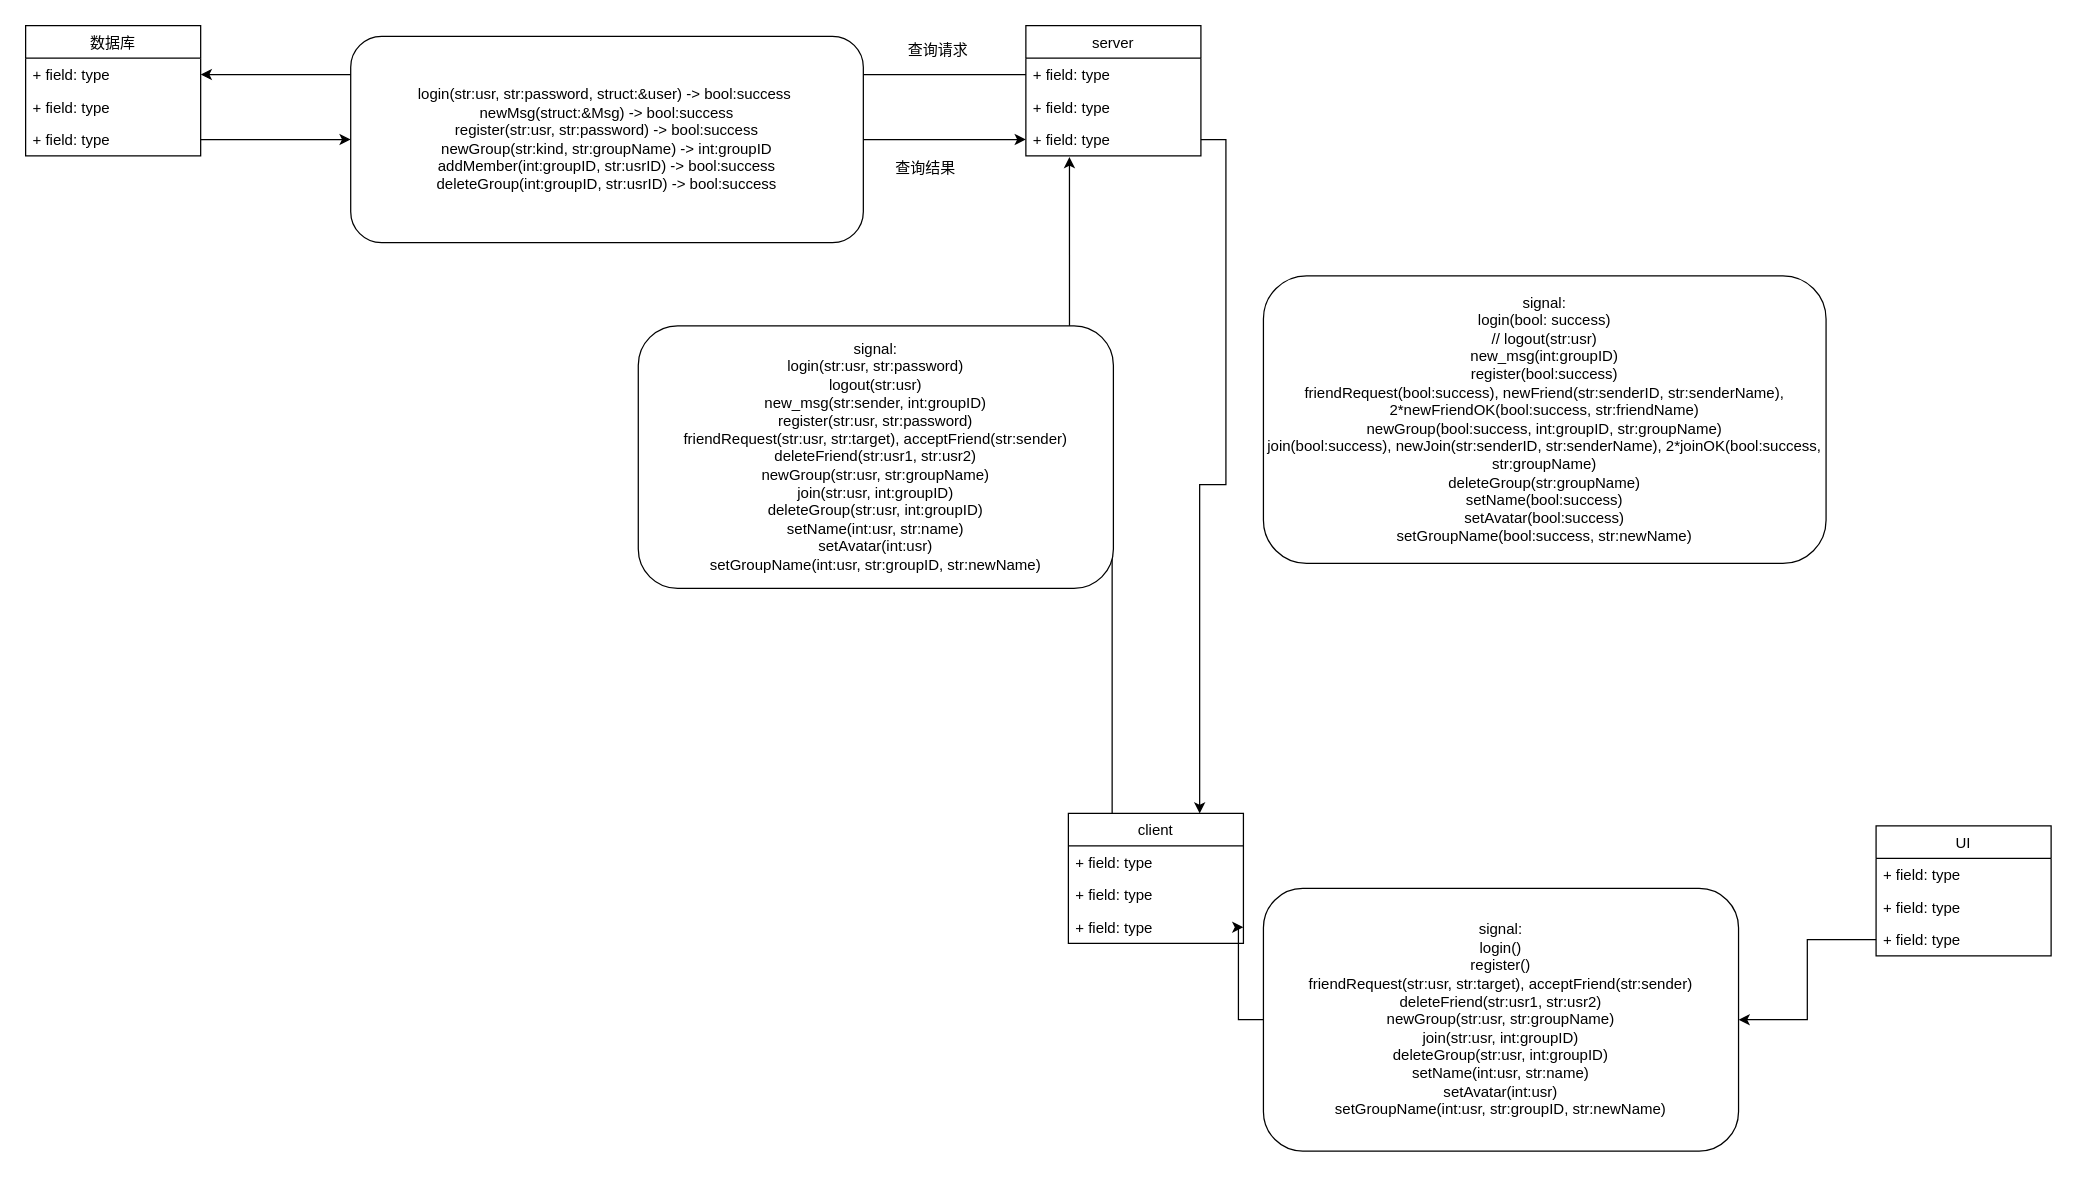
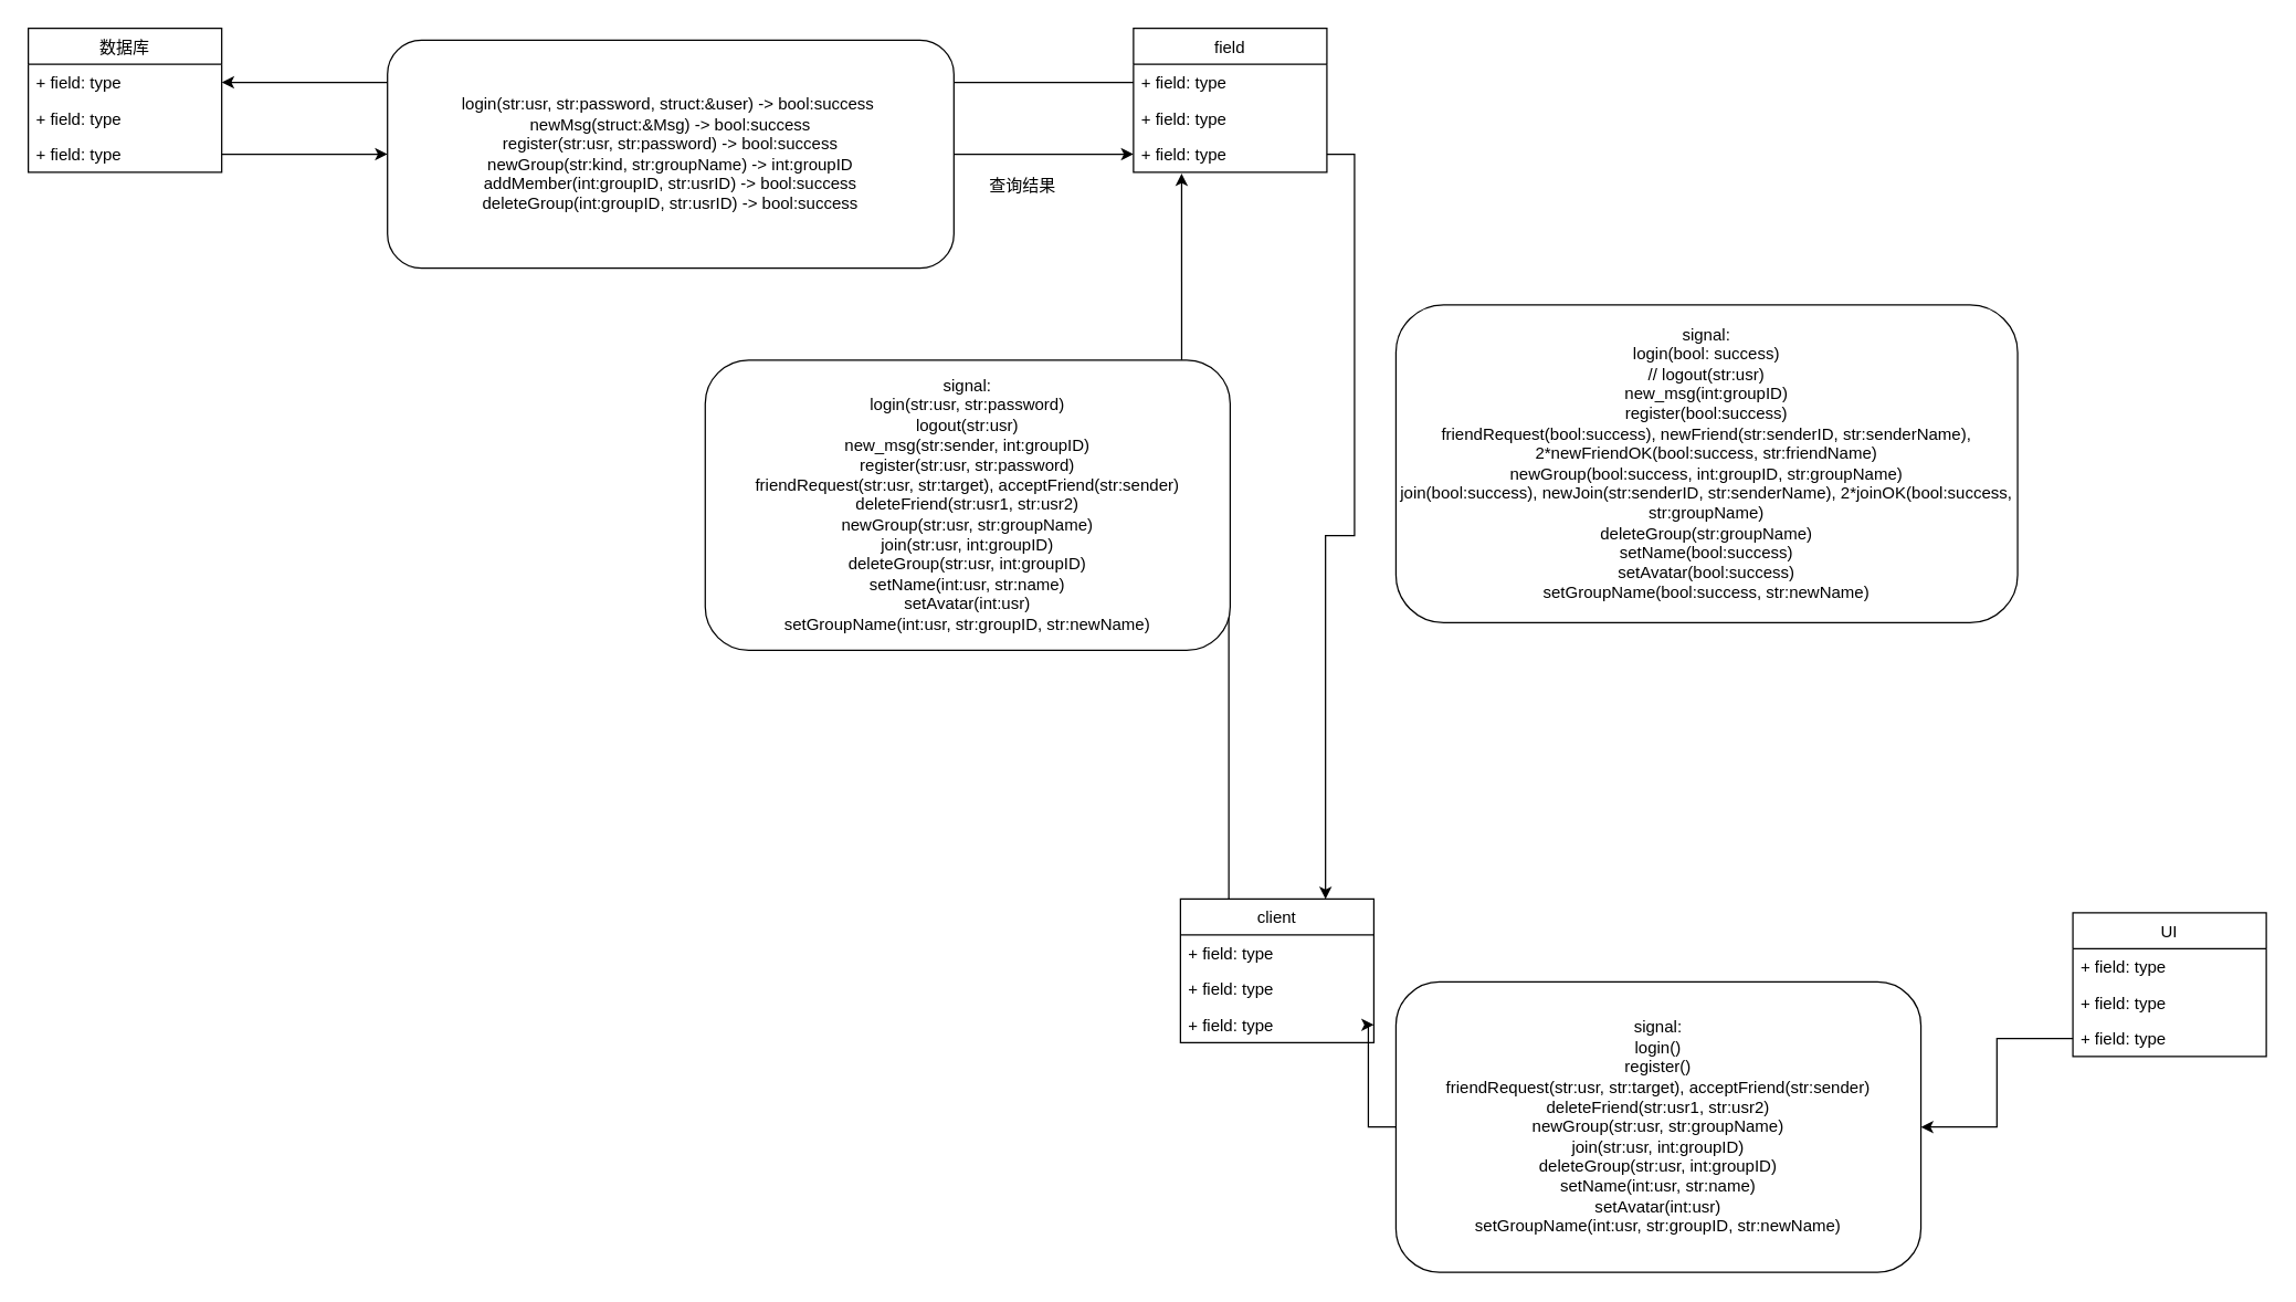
  <mxCell id="0" />
  <mxCell id="1" parent="0" />
  <mxCell id="2" value="数据库" style="swimlane;fontStyle=0;childLayout=stackLayout;horizontal=1;startSize=26;fillColor=none;horizontalStack=0;resizeParent=1;resizeParentMax=0;resizeLast=0;collapsible=1;marginBottom=0;" parent="1" vertex="1"><mxGeometry x="20" y="20" width="140" height="104" as="geometry" /></mxCell>
  <mxCell id="3" value="+ field: type" style="text;strokeColor=none;fillColor=none;align=left;verticalAlign=top;spacingLeft=4;spacingRight=4;overflow=hidden;rotatable=0;points=[[0,0.5],[1,0.5]];portConstraint=eastwest;" parent="2" vertex="1"><mxGeometry y="26" width="140" height="26" as="geometry" /></mxCell>
  <mxCell id="4" value="+ field: type" style="text;strokeColor=none;fillColor=none;align=left;verticalAlign=top;spacingLeft=4;spacingRight=4;overflow=hidden;rotatable=0;points=[[0,0.5],[1,0.5]];portConstraint=eastwest;" parent="2" vertex="1"><mxGeometry y="52" width="140" height="26" as="geometry" /></mxCell>
  <mxCell id="5" value="+ field: type" style="text;strokeColor=none;fillColor=none;align=left;verticalAlign=top;spacingLeft=4;spacingRight=4;overflow=hidden;rotatable=0;points=[[0,0.5],[1,0.5]];portConstraint=eastwest;" parent="2" vertex="1"><mxGeometry y="78" width="140" height="26" as="geometry" /></mxCell>
- <mxCell id="6" value="server" style="swimlane;fontStyle=0;childLayout=stackLayout;horizontal=1;startSize=26;fillColor=none;horizontalStack=0;resizeParent=1;resizeParentMax=0;resizeLast=0;collapsible=1;marginBottom=0;" parent="1" vertex="1"><mxGeometry x="820" y="20" width="140" height="104" as="geometry" /></mxCell>
+ <mxCell id="6" value="field" style="swimlane;fontStyle=0;childLayout=stackLayout;horizontal=1;startSize=26;fillColor=none;horizontalStack=0;resizeParent=1;resizeParentMax=0;resizeLast=0;collapsible=1;marginBottom=0;" parent="1" vertex="1"><mxGeometry x="820" y="20" width="140" height="104" as="geometry" /></mxCell>
  <mxCell id="7" value="+ field: type" style="text;strokeColor=none;fillColor=none;align=left;verticalAlign=top;spacingLeft=4;spacingRight=4;overflow=hidden;rotatable=0;points=[[0,0.5],[1,0.5]];portConstraint=eastwest;" parent="6" vertex="1"><mxGeometry y="26" width="140" height="26" as="geometry" /></mxCell>
  <mxCell id="8" value="+ field: type" style="text;strokeColor=none;fillColor=none;align=left;verticalAlign=top;spacingLeft=4;spacingRight=4;overflow=hidden;rotatable=0;points=[[0,0.5],[1,0.5]];portConstraint=eastwest;" parent="6" vertex="1"><mxGeometry y="52" width="140" height="26" as="geometry" /></mxCell>
  <mxCell id="9" value="+ field: type" style="text;strokeColor=none;fillColor=none;align=left;verticalAlign=top;spacingLeft=4;spacingRight=4;overflow=hidden;rotatable=0;points=[[0,0.5],[1,0.5]];portConstraint=eastwest;" parent="6" vertex="1"><mxGeometry y="78" width="140" height="26" as="geometry" /></mxCell>
  <mxCell id="10" style="edgeStyle=orthogonalEdgeStyle;rounded=0;orthogonalLoop=1;jettySize=auto;html=1;exitX=0.25;exitY=0;exitDx=0;exitDy=0;entryX=0.249;entryY=1.038;entryDx=0;entryDy=0;entryPerimeter=0;" parent="1" source="11" target="9" edge="1"><mxGeometry relative="1" as="geometry" /></mxCell>
  <mxCell id="11" value="client" style="swimlane;fontStyle=0;childLayout=stackLayout;horizontal=1;startSize=26;fillColor=none;horizontalStack=0;resizeParent=1;resizeParentMax=0;resizeLast=0;collapsible=1;marginBottom=0;" parent="1" vertex="1"><mxGeometry x="854" y="650" width="140" height="104" as="geometry" /></mxCell>
  <mxCell id="12" value="+ field: type" style="text;strokeColor=none;fillColor=none;align=left;verticalAlign=top;spacingLeft=4;spacingRight=4;overflow=hidden;rotatable=0;points=[[0,0.5],[1,0.5]];portConstraint=eastwest;" parent="11" vertex="1"><mxGeometry y="26" width="140" height="26" as="geometry" /></mxCell>
  <mxCell id="13" value="+ field: type" style="text;strokeColor=none;fillColor=none;align=left;verticalAlign=top;spacingLeft=4;spacingRight=4;overflow=hidden;rotatable=0;points=[[0,0.5],[1,0.5]];portConstraint=eastwest;" parent="11" vertex="1"><mxGeometry y="52" width="140" height="26" as="geometry" /></mxCell>
  <mxCell id="14" value="+ field: type" style="text;strokeColor=none;fillColor=none;align=left;verticalAlign=top;spacingLeft=4;spacingRight=4;overflow=hidden;rotatable=0;points=[[0,0.5],[1,0.5]];portConstraint=eastwest;" parent="11" vertex="1"><mxGeometry y="78" width="140" height="26" as="geometry" /></mxCell>
  <mxCell id="15" value="UI" style="swimlane;fontStyle=0;childLayout=stackLayout;horizontal=1;startSize=26;fillColor=none;horizontalStack=0;resizeParent=1;resizeParentMax=0;resizeLast=0;collapsible=1;marginBottom=0;" parent="1" vertex="1"><mxGeometry x="1500" y="660" width="140" height="104" as="geometry" /></mxCell>
  <mxCell id="16" value="+ field: type" style="text;strokeColor=none;fillColor=none;align=left;verticalAlign=top;spacingLeft=4;spacingRight=4;overflow=hidden;rotatable=0;points=[[0,0.5],[1,0.5]];portConstraint=eastwest;" parent="15" vertex="1"><mxGeometry y="26" width="140" height="26" as="geometry" /></mxCell>
  <mxCell id="17" value="+ field: type" style="text;strokeColor=none;fillColor=none;align=left;verticalAlign=top;spacingLeft=4;spacingRight=4;overflow=hidden;rotatable=0;points=[[0,0.5],[1,0.5]];portConstraint=eastwest;" parent="15" vertex="1"><mxGeometry y="52" width="140" height="26" as="geometry" /></mxCell>
  <mxCell id="18" value="+ field: type" style="text;strokeColor=none;fillColor=none;align=left;verticalAlign=top;spacingLeft=4;spacingRight=4;overflow=hidden;rotatable=0;points=[[0,0.5],[1,0.5]];portConstraint=eastwest;" parent="15" vertex="1"><mxGeometry y="78" width="140" height="26" as="geometry" /></mxCell>
  <mxCell id="19" style="edgeStyle=orthogonalEdgeStyle;rounded=0;orthogonalLoop=1;jettySize=auto;html=1;exitX=0;exitY=0.5;exitDx=0;exitDy=0;entryX=1;entryY=0.5;entryDx=0;entryDy=0;" parent="1" source="29" target="14" edge="1"><mxGeometry relative="1" as="geometry" /></mxCell>
  <mxCell id="20" style="edgeStyle=orthogonalEdgeStyle;rounded=0;orthogonalLoop=1;jettySize=auto;html=1;exitX=0;exitY=0.5;exitDx=0;exitDy=0;entryX=1;entryY=0.5;entryDx=0;entryDy=0;" parent="1" source="7" target="3" edge="1"><mxGeometry relative="1" as="geometry" /></mxCell>
  <mxCell id="21" style="edgeStyle=orthogonalEdgeStyle;rounded=0;orthogonalLoop=1;jettySize=auto;html=1;exitX=1;exitY=0.5;exitDx=0;exitDy=0;entryX=0;entryY=0.5;entryDx=0;entryDy=0;" parent="1" source="27" target="9" edge="1"><mxGeometry relative="1" as="geometry" /></mxCell>
  <mxCell id="22" style="edgeStyle=orthogonalEdgeStyle;rounded=0;orthogonalLoop=1;jettySize=auto;html=1;exitX=1;exitY=0.5;exitDx=0;exitDy=0;entryX=0.75;entryY=0;entryDx=0;entryDy=0;" parent="1" source="9" target="11" edge="1"><mxGeometry relative="1" as="geometry" /></mxCell>
- <mxCell id="23" value="查询请求" style="text;html=1;strokeColor=none;fillColor=none;align=center;verticalAlign=middle;whiteSpace=wrap;rounded=0;" parent="1" vertex="1"><mxGeometry x="710" y="30" width="80" height="20" as="geometry" /></mxCell>
  <mxCell id="24" value="查询结果" style="text;html=1;strokeColor=none;fillColor=none;align=center;verticalAlign=middle;whiteSpace=wrap;rounded=0;" parent="1" vertex="1"><mxGeometry x="700" y="124" width="80" height="20" as="geometry" /></mxCell>
  <mxCell id="25" value="signal:&lt;br&gt;login(str:usr, str:password)&lt;br&gt;logout(str:usr)&lt;br&gt;new_msg(str:sender, int:groupID)&lt;br&gt;register(str:usr, str:password)&lt;br&gt;friendRequest(str:usr, str:target), acceptFriend(str:sender)&lt;br&gt;deleteFriend(str:usr1, str:usr2)&lt;br&gt;newGroup(str:usr, str:groupName)&lt;br&gt;join(str:usr, int:groupID)&lt;br&gt;deleteGroup(str:usr, int:groupID)&lt;br&gt;setName(int:usr, str:name)&lt;br&gt;setAvatar(int:usr)&lt;br&gt;setGroupName(int:usr, str:groupID, str:newName)" style="rounded=1;whiteSpace=wrap;html=1;" parent="1" vertex="1"><mxGeometry y="260" width="380" height="210" as="geometry" x="510" /></mxCell>
  <mxCell id="26" value="signal:&lt;br&gt;login(bool: success)&lt;br&gt;// logout(str:usr)&lt;br&gt;new_msg(int:groupID)&lt;br&gt;register(bool:success)&lt;br&gt;friendRequest(bool:success), newFriend(str:senderID, str:senderName), 2*newFriendOK(bool:success, str:friendName)&lt;br&gt;newGroup(bool:success, int:groupID, str:groupName)&lt;br&gt;join(bool:success), newJoin(str:senderID, str:senderName), 2*joinOK(bool:success, str:groupName)&lt;br&gt;deleteGroup(str:groupName)&lt;br&gt;setName(bool:success)&lt;br&gt;setAvatar(bool:success)&lt;br&gt;setGroupName(bool:success, str:newName)" style="rounded=1;whiteSpace=wrap;html=1;" parent="1" vertex="1"><mxGeometry x="1010" y="220" width="450" height="230" as="geometry" /></mxCell>
  <mxCell id="27" value="login(str:usr, str:password, struct:&amp;amp;user) -&amp;gt; bool:success&amp;nbsp;&lt;br&gt;newMsg(struct:&amp;amp;Msg) -&amp;gt; bool:success&lt;br&gt;register(str:usr, str:password) -&amp;gt; bool:success&lt;br&gt;newGroup(str:kind, str:groupName) -&amp;gt; int:groupID&lt;br&gt;addMember(int:groupID, str:usrID) -&amp;gt; bool:success&lt;br&gt;deleteGroup(int:groupID, str:usrID) -&amp;gt; bool:success" style="rounded=1;whiteSpace=wrap;html=1;" parent="1" vertex="1"><mxGeometry x="280" y="28.5" width="410" height="165" as="geometry" /></mxCell>
  <mxCell id="28" style="edgeStyle=orthogonalEdgeStyle;rounded=0;orthogonalLoop=1;jettySize=auto;html=1;exitX=1;exitY=0.5;exitDx=0;exitDy=0;entryX=0;entryY=0.5;entryDx=0;entryDy=0;" parent="1" source="5" target="27" edge="1"><mxGeometry relative="1" as="geometry"><mxPoint x="160" y="111" as="sourcePoint" /><mxPoint x="820" y="111" as="targetPoint" /></mxGeometry></mxCell>
  <mxCell id="29" value="signal:&lt;br&gt;login()&lt;br&gt;register()&lt;br&gt;friendRequest(str:usr, str:target), acceptFriend(str:sender)&lt;br&gt;deleteFriend(str:usr1, str:usr2)&lt;br&gt;newGroup(str:usr, str:groupName)&lt;br&gt;join(str:usr, int:groupID)&lt;br&gt;deleteGroup(str:usr, int:groupID)&lt;br&gt;setName(int:usr, str:name)&lt;br&gt;setAvatar(int:usr)&lt;br&gt;setGroupName(int:usr, str:groupID, str:newName)" style="rounded=1;whiteSpace=wrap;html=1;" parent="1" vertex="1"><mxGeometry x="1010" y="710" width="380" height="210" as="geometry" /></mxCell>
  <mxCell id="30" style="edgeStyle=orthogonalEdgeStyle;rounded=0;orthogonalLoop=1;jettySize=auto;html=1;exitX=0;exitY=0.5;exitDx=0;exitDy=0;entryX=1;entryY=0.5;entryDx=0;entryDy=0;" parent="1" source="18" target="29" edge="1"><mxGeometry relative="1" as="geometry"><mxPoint x="1420" y="741" as="sourcePoint" /><mxPoint x="994" y="741" as="targetPoint" /></mxGeometry></mxCell>
